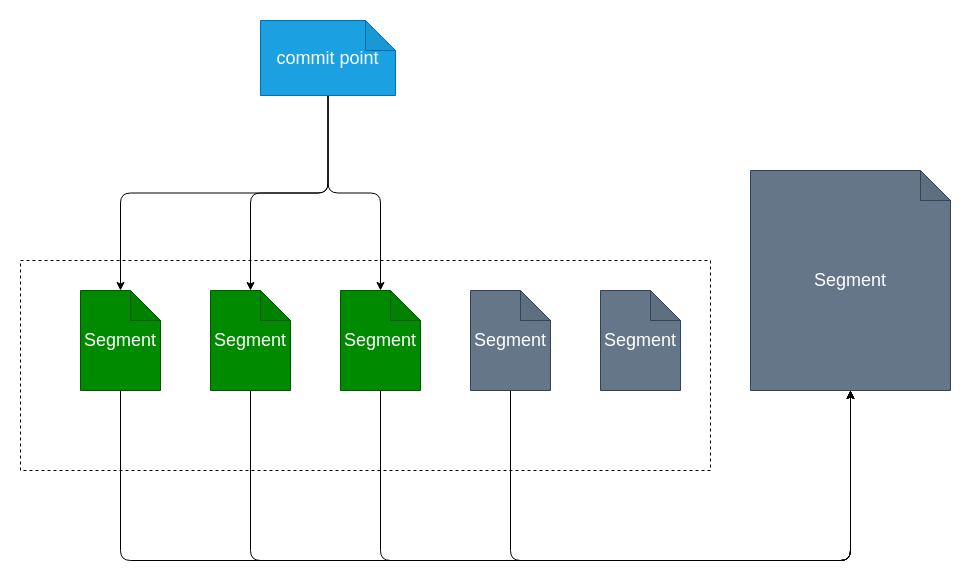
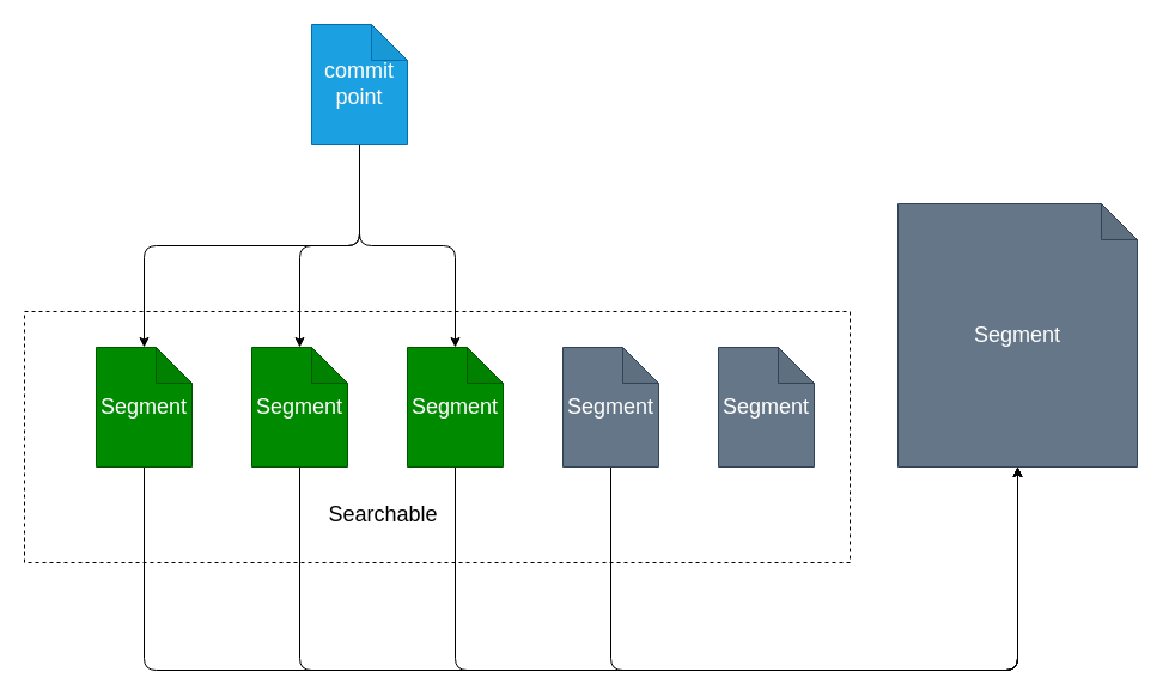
  <mxCell id="0" />
  <mxCell id="1" parent="0" />
  <mxCell id="2" value="" style="rounded=0;whiteSpace=wrap;html=1;dashed=1;fontSize=18;" parent="1" vertex="1"><mxGeometry x="20" y="260" width="690" height="210" as="geometry" /></mxCell>
  <mxCell id="3" style="edgeStyle=orthogonalEdgeStyle;html=1;exitX=0.5;exitY=1;exitDx=0;exitDy=0;exitPerimeter=0;entryX=0.5;entryY=0;entryDx=0;entryDy=0;entryPerimeter=0;fontSize=18;" parent="1" source="6" target="8" edge="1"><mxGeometry relative="1" as="geometry" /></mxCell>
  <mxCell id="4" style="edgeStyle=orthogonalEdgeStyle;html=1;exitX=0.5;exitY=1;exitDx=0;exitDy=0;exitPerimeter=0;entryX=0.5;entryY=0;entryDx=0;entryDy=0;entryPerimeter=0;fontSize=18;" parent="1" source="6" target="10" edge="1"><mxGeometry relative="1" as="geometry" /></mxCell>
  <mxCell id="5" style="edgeStyle=orthogonalEdgeStyle;html=1;exitX=0.5;exitY=1;exitDx=0;exitDy=0;exitPerimeter=0;entryX=0.5;entryY=0;entryDx=0;entryDy=0;entryPerimeter=0;fontSize=18;" parent="1" source="6" target="12" edge="1"><mxGeometry relative="1" as="geometry" /></mxCell>
- <mxCell id="6" value="commit point" style="shape=note;whiteSpace=wrap;html=1;backgroundOutline=1;darkOpacity=0.05;fontSize=18;fillColor=#1ba1e2;fontColor=#ffffff;strokeColor=#006EAF;" parent="1" vertex="1"><mxGeometry x="260" y="20" width="135" height="75" as="geometry" /></mxCell>
+ <mxCell id="6" value="commit point" style="shape=note;whiteSpace=wrap;html=1;backgroundOutline=1;darkOpacity=0.05;fontSize=18;fillColor=#1ba1e2;fontColor=#ffffff;strokeColor=#006EAF;" parent="1" vertex="1"><mxGeometry x="260" y="20" width="80" height="100" as="geometry" /></mxCell>
  <mxCell id="7" style="edgeStyle=orthogonalEdgeStyle;html=1;exitX=0.5;exitY=1;exitDx=0;exitDy=0;exitPerimeter=0;entryX=0.5;entryY=1;entryDx=0;entryDy=0;entryPerimeter=0;" edge="1" parent="1" source="8" target="17"><mxGeometry relative="1" as="geometry"><Array as="points"><mxPoint x="120" y="560" /><mxPoint x="850" y="560" /></Array></mxGeometry></mxCell>
  <mxCell id="8" value="Segment" style="shape=note;whiteSpace=wrap;html=1;backgroundOutline=1;darkOpacity=0.05;fontSize=18;fillColor=#008a00;fontColor=#ffffff;strokeColor=#005700;" parent="1" vertex="1"><mxGeometry x="80" y="290" width="80" height="100" as="geometry" /></mxCell>
  <mxCell id="9" style="edgeStyle=orthogonalEdgeStyle;html=1;exitX=0.5;exitY=1;exitDx=0;exitDy=0;exitPerimeter=0;" edge="1" parent="1" source="10"><mxGeometry relative="1" as="geometry"><mxPoint x="850" y="390" as="targetPoint" /><Array as="points"><mxPoint x="250" y="560" /><mxPoint x="850" y="560" /></Array></mxGeometry></mxCell>
  <mxCell id="10" value="Segment" style="shape=note;whiteSpace=wrap;html=1;backgroundOutline=1;darkOpacity=0.05;fontSize=18;fillColor=#008a00;fontColor=#ffffff;strokeColor=#005700;" parent="1" vertex="1"><mxGeometry x="210" y="290" width="80" height="100" as="geometry" /></mxCell>
  <mxCell id="11" style="edgeStyle=orthogonalEdgeStyle;html=1;exitX=0.5;exitY=1;exitDx=0;exitDy=0;exitPerimeter=0;entryX=0.5;entryY=1;entryDx=0;entryDy=0;entryPerimeter=0;" edge="1" parent="1" source="12" target="17"><mxGeometry relative="1" as="geometry"><Array as="points"><mxPoint x="380" y="560" /><mxPoint x="850" y="560" /></Array></mxGeometry></mxCell>
  <mxCell id="12" value="Segment" style="shape=note;whiteSpace=wrap;html=1;backgroundOutline=1;darkOpacity=0.05;fontSize=18;fillColor=#008a00;fontColor=#ffffff;strokeColor=#005700;" parent="1" vertex="1"><mxGeometry x="340" y="290" width="80" height="100" as="geometry" /></mxCell>
  <mxCell id="13" style="edgeStyle=orthogonalEdgeStyle;html=1;exitX=0.5;exitY=1;exitDx=0;exitDy=0;exitPerimeter=0;entryX=0.5;entryY=1;entryDx=0;entryDy=0;entryPerimeter=0;" edge="1" parent="1" source="14" target="17"><mxGeometry relative="1" as="geometry"><Array as="points"><mxPoint x="510" y="560" /><mxPoint x="850" y="560" /></Array></mxGeometry></mxCell>
  <mxCell id="14" value="Segment" style="shape=note;whiteSpace=wrap;html=1;backgroundOutline=1;darkOpacity=0.05;fontSize=18;fillColor=#647687;fontColor=#ffffff;strokeColor=#314354;" parent="1" vertex="1"><mxGeometry x="470" y="290" width="80" height="100" as="geometry" /></mxCell>
+ <mxCell id="15" value="Searchable" style="text;html=1;strokeColor=none;fillColor=none;align=center;verticalAlign=middle;whiteSpace=wrap;rounded=0;dashed=1;fontSize=18;" parent="1" vertex="1"><mxGeometry x="230" y="400" width="180" height="60" as="geometry" /></mxCell>
  <mxCell id="16" value="Segment" style="shape=note;whiteSpace=wrap;html=1;backgroundOutline=1;darkOpacity=0.05;fontSize=18;fillColor=#647687;fontColor=#ffffff;strokeColor=#314354;" parent="1" vertex="1"><mxGeometry x="600" y="290" width="80" height="100" as="geometry" /></mxCell>
  <mxCell id="17" value="Segment" style="shape=note;whiteSpace=wrap;html=1;backgroundOutline=1;darkOpacity=0.05;fontSize=18;fillColor=#647687;fontColor=#ffffff;strokeColor=#314354;" vertex="1" parent="1"><mxGeometry x="750" y="170" width="200" height="220" as="geometry" /></mxCell>
